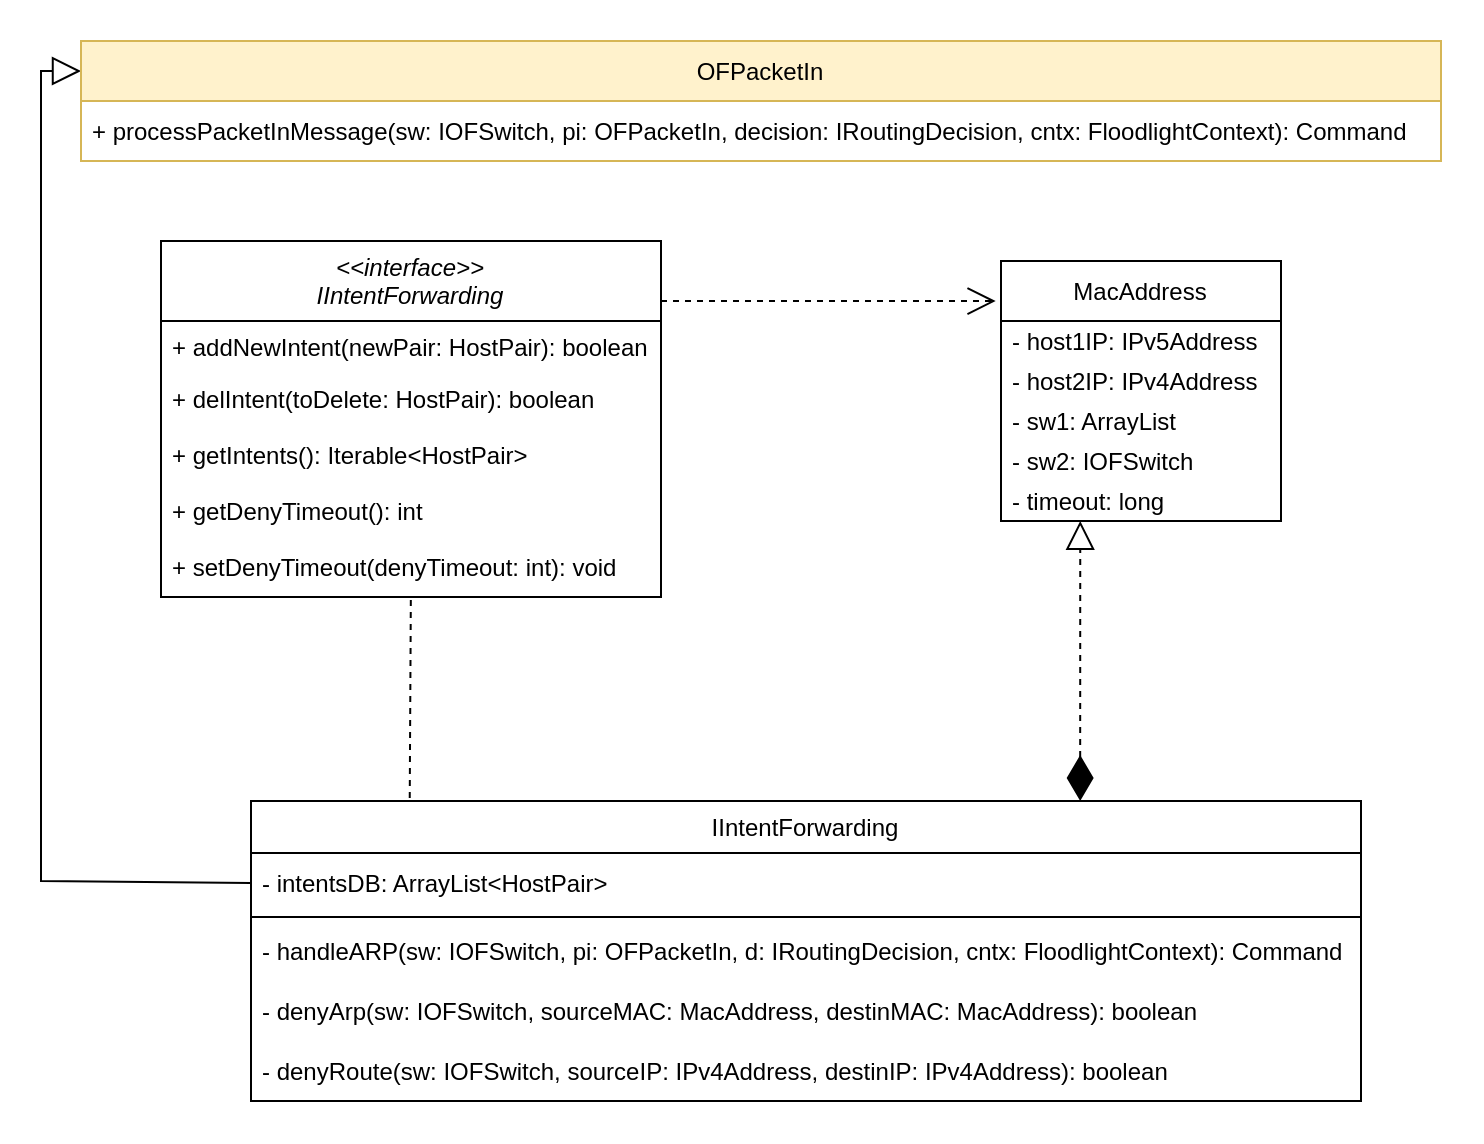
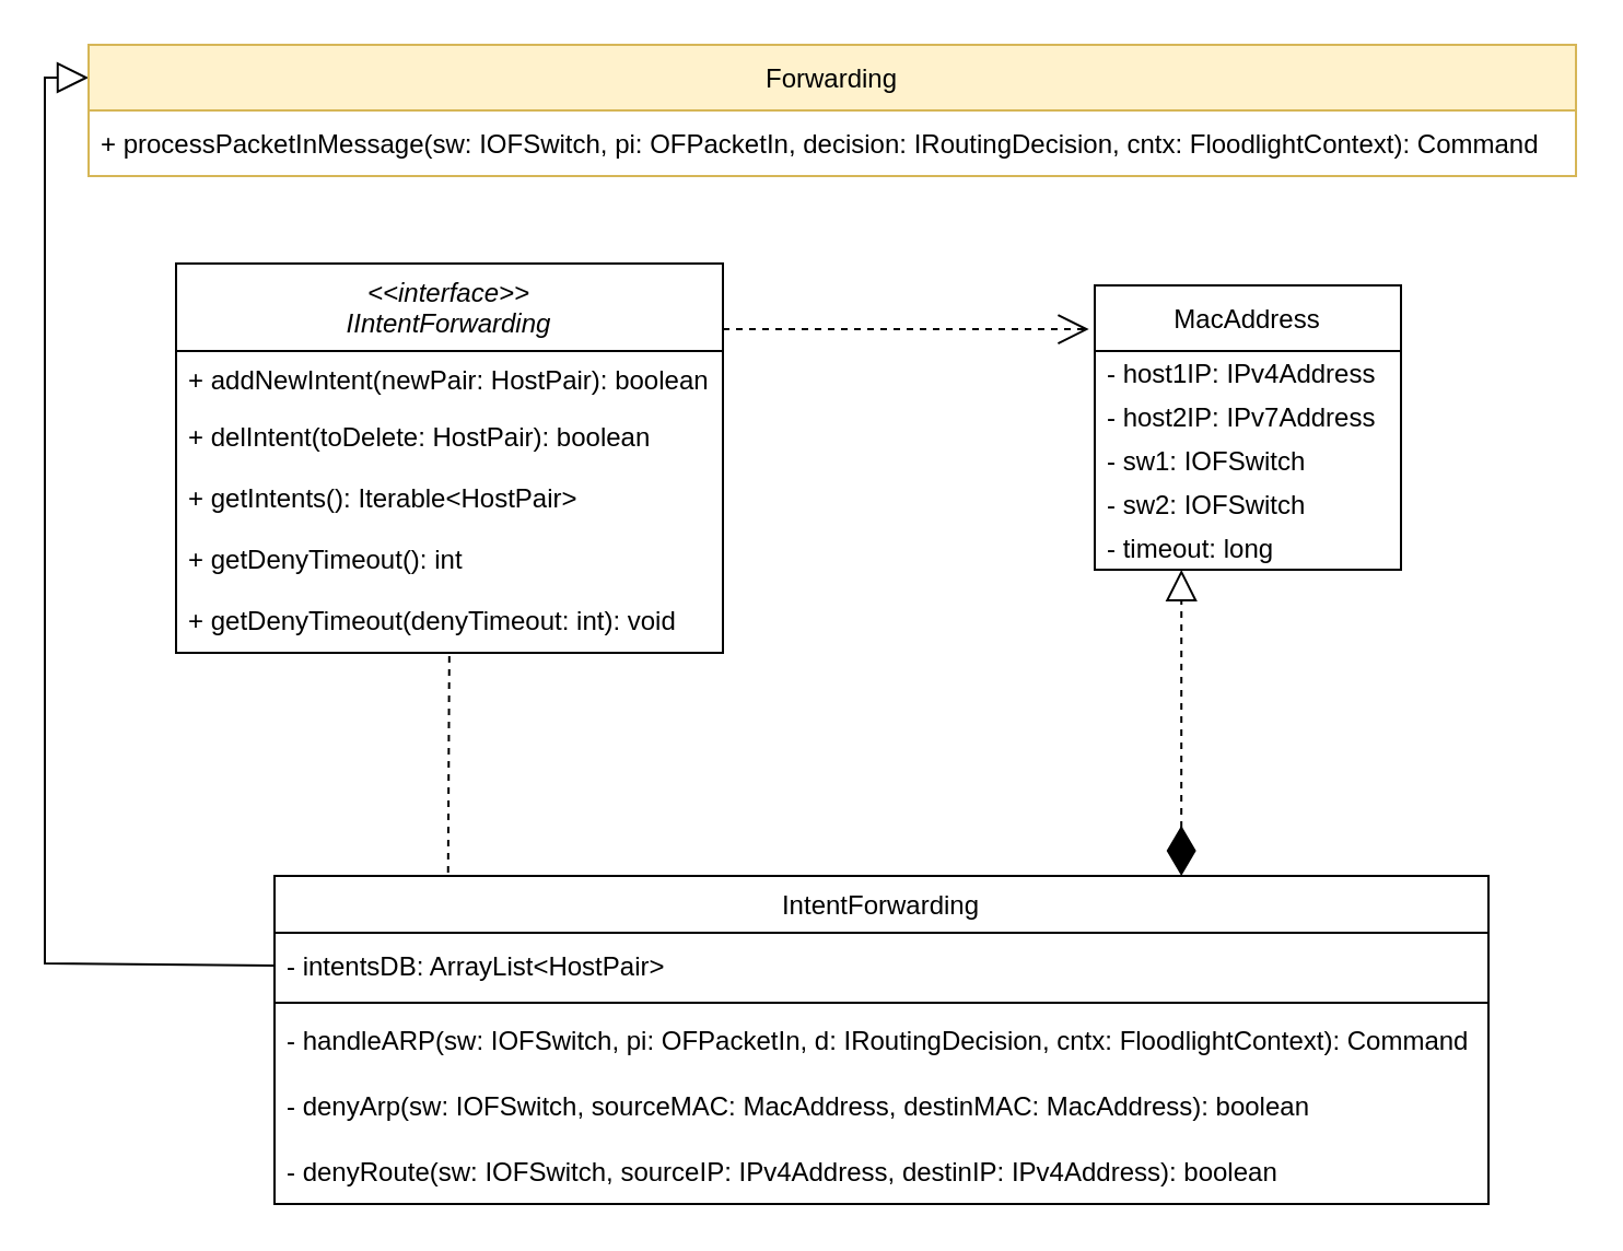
  <mxCell id="0" />
  <mxCell id="1" parent="0" />
  <mxCell id="2" value="&lt;&lt;interface&gt;&gt;&#10;IIntentForwarding" style="swimlane;fontStyle=2;align=center;verticalAlign=top;childLayout=stackLayout;horizontal=1;startSize=40;horizontalStack=0;resizeParent=1;resizeLast=0;collapsible=1;marginBottom=0;rounded=0;shadow=0;strokeWidth=1;" parent="1" vertex="1"><mxGeometry x="80" y="120" width="250" height="178" as="geometry"><mxRectangle x="230" y="140" width="160" height="26" as="alternateBounds" /></mxGeometry></mxCell>
  <mxCell id="3" value="+ addNewIntent(newPair: HostPair): boolean" style="text;align=left;verticalAlign=top;spacingLeft=4;spacingRight=4;overflow=hidden;rotatable=0;points=[[0,0.5],[1,0.5]];portConstraint=eastwest;rounded=0;shadow=0;html=0;" parent="2" vertex="1"><mxGeometry y="40" width="250" height="26" as="geometry" /></mxCell>
  <mxCell id="4" value="+ delIntent(toDelete: HostPair): boolean&#10;" style="text;align=left;verticalAlign=top;spacingLeft=4;spacingRight=4;overflow=hidden;rotatable=0;points=[[0,0.5],[1,0.5]];portConstraint=eastwest;rounded=0;shadow=0;html=0;" parent="2" vertex="1"><mxGeometry y="66" width="250" height="28" as="geometry" /></mxCell>
  <mxCell id="5" value="+ getIntents(): Iterable&lt;HostPair&gt;&#10;" style="text;align=left;verticalAlign=top;spacingLeft=4;spacingRight=4;overflow=hidden;rotatable=0;points=[[0,0.5],[1,0.5]];portConstraint=eastwest;rounded=0;shadow=0;html=0;" parent="2" vertex="1"><mxGeometry y="94" width="250" height="28" as="geometry" /></mxCell>
  <mxCell id="6" value="+ getDenyTimeout(): int" style="text;align=left;verticalAlign=top;spacingLeft=4;spacingRight=4;overflow=hidden;rotatable=0;points=[[0,0.5],[1,0.5]];portConstraint=eastwest;rounded=0;shadow=0;html=0;" parent="2" vertex="1"><mxGeometry y="122" width="250" height="28" as="geometry" /></mxCell>
- <mxCell id="7" value="+ setDenyTimeout(denyTimeout: int): void" style="text;align=left;verticalAlign=top;spacingLeft=4;spacingRight=4;overflow=hidden;rotatable=0;points=[[0,0.5],[1,0.5]];portConstraint=eastwest;rounded=0;shadow=0;html=0;" parent="2" vertex="1"><mxGeometry y="150" width="250" height="28" as="geometry" /></mxCell>
- <mxCell id="8" value="IIntentForwarding" style="swimlane;fontStyle=0;align=center;verticalAlign=top;childLayout=stackLayout;horizontal=1;startSize=26;horizontalStack=0;resizeParent=1;resizeLast=0;collapsible=1;marginBottom=0;rounded=0;shadow=0;strokeWidth=1;" parent="1" vertex="1"><mxGeometry x="125" y="400" width="555" height="150" as="geometry"><mxRectangle x="130" y="380" width="160" height="26" as="alternateBounds" /></mxGeometry></mxCell>
+ <mxCell id="7" value="+ getDenyTimeout(denyTimeout: int): void" style="text;align=left;verticalAlign=top;spacingLeft=4;spacingRight=4;overflow=hidden;rotatable=0;points=[[0,0.5],[1,0.5]];portConstraint=eastwest;rounded=0;shadow=0;html=0;" parent="2" vertex="1"><mxGeometry y="150" width="250" height="28" as="geometry" /></mxCell>
+ <mxCell id="8" value="IntentForwarding" style="swimlane;fontStyle=0;align=center;verticalAlign=top;childLayout=stackLayout;horizontal=1;startSize=26;horizontalStack=0;resizeParent=1;resizeLast=0;collapsible=1;marginBottom=0;rounded=0;shadow=0;strokeWidth=1;" parent="1" vertex="1"><mxGeometry x="125" y="400" width="555" height="150" as="geometry"><mxRectangle x="130" y="380" width="160" height="26" as="alternateBounds" /></mxGeometry></mxCell>
  <mxCell id="9" value="- intentsDB: ArrayList&lt;HostPair&gt;" style="text;strokeColor=none;fillColor=none;align=left;verticalAlign=middle;spacingLeft=4;spacingRight=4;overflow=hidden;points=[[0,0.5],[1,0.5]];portConstraint=eastwest;rotatable=0;" parent="8" vertex="1"><mxGeometry y="26" width="555" height="30" as="geometry" /></mxCell>
  <mxCell id="10" value="" style="line;html=1;strokeWidth=1;align=left;verticalAlign=middle;spacingTop=-1;spacingLeft=3;spacingRight=3;rotatable=0;labelPosition=right;points=[];portConstraint=eastwest;" parent="8" vertex="1"><mxGeometry y="56" width="555" height="4" as="geometry" /></mxCell>
  <mxCell id="11" value="- handleARP(sw: IOFSwitch, pi: OFPacketIn, d: IRoutingDecision, cntx: FloodlightContext): Command" style="text;strokeColor=none;fillColor=none;align=left;verticalAlign=middle;spacingLeft=4;spacingRight=4;overflow=hidden;points=[[0,0.5],[1,0.5]];portConstraint=eastwest;rotatable=0;" parent="8" vertex="1"><mxGeometry y="60" width="555" height="30" as="geometry" /></mxCell>
  <mxCell id="12" value="- denyArp(sw: IOFSwitch, sourceMAC: MacAddress, destinMAC: MacAddress): boolean" style="text;strokeColor=none;fillColor=none;align=left;verticalAlign=middle;spacingLeft=4;spacingRight=4;overflow=hidden;points=[[0,0.5],[1,0.5]];portConstraint=eastwest;rotatable=0;" parent="8" vertex="1"><mxGeometry y="90" width="555" height="30" as="geometry" /></mxCell>
  <mxCell id="13" value="- denyRoute(sw: IOFSwitch, sourceIP: IPv4Address, destinIP: IPv4Address): boolean" style="text;strokeColor=none;fillColor=none;align=left;verticalAlign=middle;spacingLeft=4;spacingRight=4;overflow=hidden;points=[[0,0.5],[1,0.5]];portConstraint=eastwest;rotatable=0;" parent="8" vertex="1"><mxGeometry y="120" width="555" height="30" as="geometry" /></mxCell>
  <mxCell id="14" value="" style="endArrow=none;dashed=1;endFill=1;endSize=12;html=1;rounded=0;exitX=0.143;exitY=-0.01;exitDx=0;exitDy=0;exitPerimeter=0;strokeWidth=1;" parent="1" source="8" target="7" edge="1"><mxGeometry width="160" relative="1" as="geometry"><mxPoint x="205" y="390" as="sourcePoint" /><mxPoint x="240" y="280" as="targetPoint" /></mxGeometry></mxCell>
  <mxCell id="15" value="" style="endArrow=block;endFill=0;endSize=12;html=1;rounded=0;exitX=0;exitY=0.5;exitDx=0;exitDy=0;entryX=0;entryY=0.25;entryDx=0;entryDy=0;" parent="1" source="9" target="16" edge="1"><mxGeometry width="160" relative="1" as="geometry"><mxPoint x="50" y="640" as="sourcePoint" /><mxPoint x="60" y="580" as="targetPoint" /><Array as="points"><mxPoint x="20" y="440" /><mxPoint x="20" y="35" /></Array></mxGeometry></mxCell>
- <mxCell id="16" value="OFPacketIn" style="swimlane;fontStyle=0;childLayout=stackLayout;horizontal=1;startSize=30;horizontalStack=0;resizeParent=1;resizeParentMax=0;resizeLast=0;collapsible=1;marginBottom=0;fillColor=#fff2cc;strokeColor=#d6b656;" parent="1" vertex="1"><mxGeometry x="40" y="20" width="680" height="60" as="geometry" /></mxCell>
+ <mxCell id="16" value="Forwarding" style="swimlane;fontStyle=0;childLayout=stackLayout;horizontal=1;startSize=30;horizontalStack=0;resizeParent=1;resizeParentMax=0;resizeLast=0;collapsible=1;marginBottom=0;fillColor=#fff2cc;strokeColor=#d6b656;" parent="1" vertex="1"><mxGeometry x="40" y="20" width="680" height="60" as="geometry" /></mxCell>
  <mxCell id="17" value="+ processPacketInMessage(sw: IOFSwitch, pi: OFPacketIn, decision: IRoutingDecision, cntx: FloodlightContext): Command" style="text;strokeColor=none;fillColor=none;align=left;verticalAlign=middle;spacingLeft=4;spacingRight=4;overflow=hidden;points=[[0,0.5],[1,0.5]];portConstraint=eastwest;rotatable=0;" parent="16" vertex="1"><mxGeometry y="30" width="680" height="30" as="geometry" /></mxCell>
  <mxCell id="18" value="MacAddress" style="swimlane;fontStyle=0;childLayout=stackLayout;horizontal=1;startSize=30;horizontalStack=0;resizeParent=1;resizeParentMax=0;resizeLast=0;collapsible=1;marginBottom=0;" parent="1" vertex="1"><mxGeometry x="500" y="130" width="140" height="130" as="geometry"><mxRectangle x="470" y="350" width="80" height="30" as="alternateBounds" /></mxGeometry></mxCell>
- <mxCell id="19" value="- host1IP: IPv5Address" style="text;strokeColor=none;fillColor=none;align=left;verticalAlign=middle;spacingLeft=4;spacingRight=4;overflow=hidden;points=[[0,0.5],[1,0.5]];portConstraint=eastwest;rotatable=0;fontSize=12;spacing=2;" parent="18" vertex="1"><mxGeometry y="30" width="140" height="20" as="geometry" /></mxCell>
- <mxCell id="20" value="- host2IP: IPv4Address" style="text;strokeColor=none;fillColor=none;align=left;verticalAlign=middle;spacingLeft=4;spacingRight=4;overflow=hidden;points=[[0,0.5],[1,0.5]];portConstraint=eastwest;rotatable=0;fontSize=12;spacing=2;" parent="18" vertex="1"><mxGeometry y="50" width="140" height="20" as="geometry" /></mxCell>
- <mxCell id="21" value="- sw1: ArrayList" style="text;strokeColor=none;fillColor=none;align=left;verticalAlign=middle;spacingLeft=4;spacingRight=4;overflow=hidden;points=[[0,0.5],[1,0.5]];portConstraint=eastwest;rotatable=0;fontSize=12;spacing=2;" parent="18" vertex="1"><mxGeometry y="70" width="140" height="20" as="geometry" /></mxCell>
+ <mxCell id="19" value="- host1IP: IPv4Address" style="text;strokeColor=none;fillColor=none;align=left;verticalAlign=middle;spacingLeft=4;spacingRight=4;overflow=hidden;points=[[0,0.5],[1,0.5]];portConstraint=eastwest;rotatable=0;fontSize=12;spacing=2;" parent="18" vertex="1"><mxGeometry y="30" width="140" height="20" as="geometry" /></mxCell>
+ <mxCell id="20" value="- host2IP: IPv7Address" style="text;strokeColor=none;fillColor=none;align=left;verticalAlign=middle;spacingLeft=4;spacingRight=4;overflow=hidden;points=[[0,0.5],[1,0.5]];portConstraint=eastwest;rotatable=0;fontSize=12;spacing=2;" parent="18" vertex="1"><mxGeometry y="50" width="140" height="20" as="geometry" /></mxCell>
+ <mxCell id="21" value="- sw1: IOFSwitch" style="text;strokeColor=none;fillColor=none;align=left;verticalAlign=middle;spacingLeft=4;spacingRight=4;overflow=hidden;points=[[0,0.5],[1,0.5]];portConstraint=eastwest;rotatable=0;fontSize=12;spacing=2;" parent="18" vertex="1"><mxGeometry y="70" width="140" height="20" as="geometry" /></mxCell>
  <mxCell id="22" value="- sw2: IOFSwitch" style="text;strokeColor=none;fillColor=none;align=left;verticalAlign=middle;spacingLeft=4;spacingRight=4;overflow=hidden;points=[[0,0.5],[1,0.5]];portConstraint=eastwest;rotatable=0;fontSize=12;spacing=2;" parent="18" vertex="1"><mxGeometry y="90" width="140" height="20" as="geometry" /></mxCell>
  <mxCell id="23" value="- timeout: long" style="text;strokeColor=none;fillColor=none;align=left;verticalAlign=middle;spacingLeft=4;spacingRight=4;overflow=hidden;points=[[0,0.5],[1,0.5]];portConstraint=eastwest;rotatable=0;fontSize=12;spacing=2;" parent="18" vertex="1"><mxGeometry y="110" width="140" height="20" as="geometry" /></mxCell>
  <mxCell id="24" style="rounded=0;orthogonalLoop=1;jettySize=auto;html=1;dashed=1;endArrow=open;endFill=0;endSize=12;entryX=-0.019;entryY=0.154;entryDx=0;entryDy=0;entryPerimeter=0;" parent="1" target="18" edge="1"><mxGeometry relative="1" as="geometry"><mxPoint x="330" y="150" as="sourcePoint" /></mxGeometry></mxCell>
  <mxCell id="25" style="edgeStyle=none;rounded=0;orthogonalLoop=1;jettySize=auto;html=1;exitX=0.747;exitY=0;exitDx=0;exitDy=0;dashed=1;startArrow=diamondThin;startFill=1;endArrow=block;endFill=0;startSize=20;endSize=12;targetPerimeterSpacing=0;entryX=0.283;entryY=0.997;entryDx=0;entryDy=0;entryPerimeter=0;exitPerimeter=0;" parent="1" source="8" target="23" edge="1"><mxGeometry relative="1" as="geometry"><mxPoint x="480" y="292" as="targetPoint" /><Array as="points" /></mxGeometry></mxCell>
